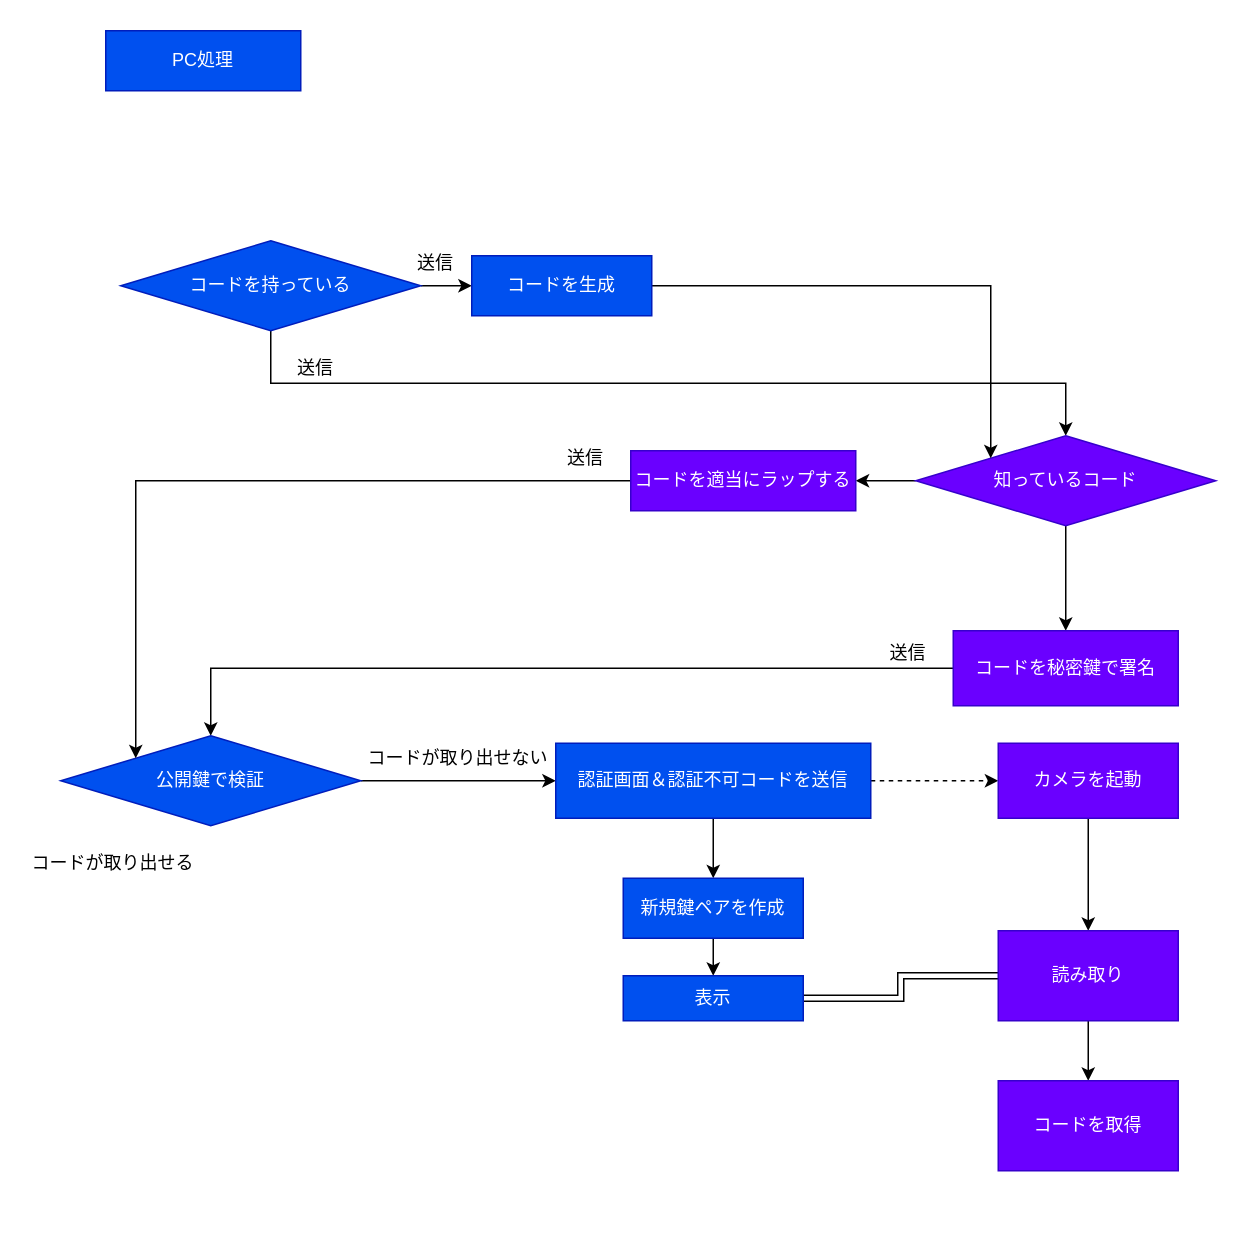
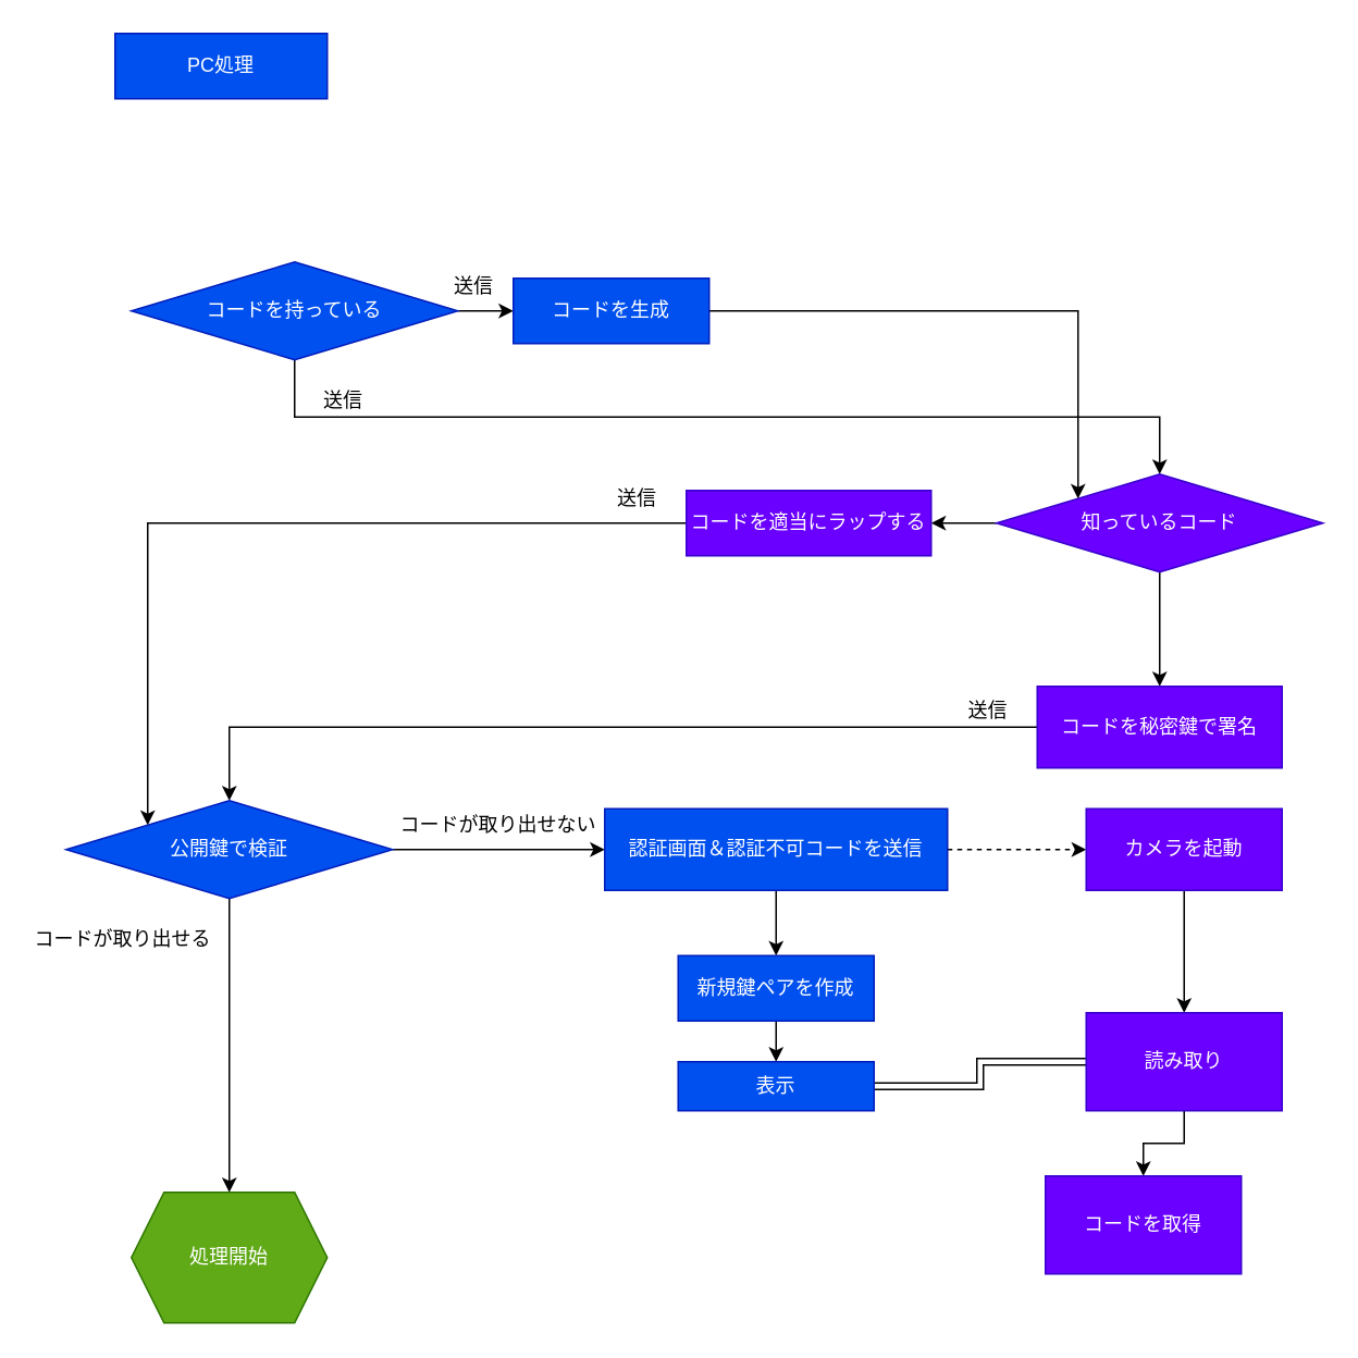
  <mxCell id="0" />
  <mxCell id="1" parent="0" />
  <mxCell id="2" value="" style="edgeStyle=orthogonalEdgeStyle;rounded=0;orthogonalLoop=1;jettySize=auto;html=1;entryX=0.5;entryY=0;entryDx=0;entryDy=0;exitX=0.5;exitY=1;exitDx=0;exitDy=0;" edge="1" parent="1" source="4" target="8"><mxGeometry relative="1" as="geometry" /></mxCell>
  <mxCell id="3" value="" style="edgeStyle=orthogonalEdgeStyle;rounded=0;orthogonalLoop=1;jettySize=auto;html=1;" edge="1" parent="1" source="4" target="18"><mxGeometry relative="1" as="geometry" /></mxCell>
  <mxCell id="4" value="コードを持っている" style="rhombus;whiteSpace=wrap;html=1;fillColor=#0050ef;fontColor=#ffffff;strokeColor=#001DBC;" vertex="1" parent="1"><mxGeometry x="80" y="160" width="200" height="60" as="geometry" /></mxCell>
  <mxCell id="5" value="" style="edgeStyle=orthogonalEdgeStyle;rounded=0;orthogonalLoop=1;jettySize=auto;html=1;entryX=0.5;entryY=0;entryDx=0;entryDy=0;exitX=0;exitY=0.5;exitDx=0;exitDy=0;" edge="1" parent="1" source="13" target="12"><mxGeometry relative="1" as="geometry"><mxPoint x="450" y="250" as="sourcePoint" /><mxPoint x="170" y="260" as="targetPoint" /></mxGeometry></mxCell>
  <mxCell id="6" value="" style="edgeStyle=orthogonalEdgeStyle;rounded=0;orthogonalLoop=1;jettySize=auto;html=1;entryX=0.5;entryY=0;entryDx=0;entryDy=0;" edge="1" parent="1" source="8" target="13"><mxGeometry relative="1" as="geometry" /></mxCell>
  <mxCell id="7" value="" style="edgeStyle=orthogonalEdgeStyle;rounded=0;orthogonalLoop=1;jettySize=auto;html=1;" edge="1" parent="1" source="8" target="21"><mxGeometry relative="1" as="geometry" /></mxCell>
  <mxCell id="8" value="知っているコード" style="rhombus;whiteSpace=wrap;html=1;fillColor=#6a00ff;fontColor=#ffffff;strokeColor=#3700CC;" vertex="1" parent="1"><mxGeometry x="610" y="290" width="200" height="60" as="geometry" /></mxCell>
  <mxCell id="9" value="送信" style="text;html=1;align=center;verticalAlign=middle;whiteSpace=wrap;rounded=0;" vertex="1" parent="1"><mxGeometry x="260" y="160" width="60" height="30" as="geometry" /></mxCell>
+ <mxCell id="10" value="" style="edgeStyle=orthogonalEdgeStyle;rounded=0;orthogonalLoop=1;jettySize=auto;html=1;" edge="1" parent="1" source="12" target="16"><mxGeometry relative="1" as="geometry" /></mxCell>
  <mxCell id="11" value="" style="edgeStyle=orthogonalEdgeStyle;rounded=0;orthogonalLoop=1;jettySize=auto;html=1;" edge="1" parent="1" source="12" target="25"><mxGeometry relative="1" as="geometry" /></mxCell>
  <mxCell id="12" value="公開鍵で検証" style="rhombus;whiteSpace=wrap;html=1;fillColor=#0050ef;fontColor=#ffffff;strokeColor=#001DBC;" vertex="1" parent="1"><mxGeometry x="40" y="490" width="200" height="60" as="geometry" /></mxCell>
  <mxCell id="13" value="コードを秘密鍵で署名" style="whiteSpace=wrap;html=1;fillColor=#6a00ff;fontColor=#ffffff;strokeColor=#3700CC;" vertex="1" parent="1"><mxGeometry x="635" y="420" width="150" height="50" as="geometry" /></mxCell>
  <mxCell id="14" value="送信" style="text;html=1;align=center;verticalAlign=middle;whiteSpace=wrap;rounded=0;" vertex="1" parent="1"><mxGeometry x="575" y="420" width="60" height="30" as="geometry" /></mxCell>
  <mxCell id="15" value="コードが取り出せる" style="text;html=1;align=center;verticalAlign=middle;whiteSpace=wrap;rounded=0;" vertex="1" parent="1"><mxGeometry y="560" width="110" height="30" as="geometry" x="20" /></mxCell>
+ <mxCell id="16" value="処理開始" style="shape=hexagon;perimeter=hexagonPerimeter2;whiteSpace=wrap;html=1;fixedSize=1;fillColor=#60a917;fontColor=#ffffff;strokeColor=#2D7600;" vertex="1" parent="1"><mxGeometry x="80" y="730" width="120" height="80" as="geometry" /></mxCell>
  <mxCell id="17" value="" style="edgeStyle=orthogonalEdgeStyle;rounded=0;orthogonalLoop=1;jettySize=auto;html=1;entryX=0;entryY=0;entryDx=0;entryDy=0;" edge="1" parent="1" source="18" target="8"><mxGeometry relative="1" as="geometry"><mxPoint x="180" y="350" as="targetPoint" /></mxGeometry></mxCell>
  <mxCell id="18" value="コードを生成" style="whiteSpace=wrap;html=1;fillColor=#0050ef;fontColor=#ffffff;strokeColor=#001DBC;" vertex="1" parent="1"><mxGeometry x="314" y="170" width="120" height="40" as="geometry" /></mxCell>
  <mxCell id="19" value="送信" style="text;html=1;align=center;verticalAlign=middle;whiteSpace=wrap;rounded=0;" vertex="1" parent="1"><mxGeometry x="180" y="230" width="60" height="30" as="geometry" /></mxCell>
  <mxCell id="20" value="" style="edgeStyle=orthogonalEdgeStyle;rounded=0;orthogonalLoop=1;jettySize=auto;html=1;entryX=0;entryY=0;entryDx=0;entryDy=0;" edge="1" parent="1" source="21" target="12"><mxGeometry relative="1" as="geometry"><mxPoint x="340" y="320" as="targetPoint" /></mxGeometry></mxCell>
  <mxCell id="21" value="コードを適当にラップする" style="whiteSpace=wrap;html=1;fillColor=#6a00ff;fontColor=#ffffff;strokeColor=#3700CC;" vertex="1" parent="1"><mxGeometry x="420" y="300" width="150" height="40" as="geometry" /></mxCell>
  <mxCell id="22" value="送信" style="text;html=1;align=center;verticalAlign=middle;whiteSpace=wrap;rounded=0;" vertex="1" parent="1"><mxGeometry x="360" y="290" width="60" height="30" as="geometry" /></mxCell>
  <mxCell id="23" value="" style="edgeStyle=orthogonalEdgeStyle;rounded=0;orthogonalLoop=1;jettySize=auto;html=1;dashed=1;" edge="1" parent="1" source="25" target="28"><mxGeometry relative="1" as="geometry" /></mxCell>
  <mxCell id="24" value="" style="edgeStyle=orthogonalEdgeStyle;rounded=0;orthogonalLoop=1;jettySize=auto;html=1;" edge="1" parent="1" source="25" target="30"><mxGeometry relative="1" as="geometry" /></mxCell>
  <mxCell id="25" value="認証画面＆認証不可コードを送信" style="whiteSpace=wrap;html=1;fillColor=#0050ef;fontColor=#ffffff;strokeColor=#001DBC;" vertex="1" parent="1"><mxGeometry x="370" y="495" width="210" height="50" as="geometry" /></mxCell>
  <mxCell id="26" value="コードが取り出せない" style="text;html=1;align=center;verticalAlign=middle;whiteSpace=wrap;rounded=0;" vertex="1" parent="1"><mxGeometry x="230" y="490" width="150" height="30" as="geometry" /></mxCell>
  <mxCell id="27" value="" style="edgeStyle=orthogonalEdgeStyle;rounded=0;orthogonalLoop=1;jettySize=auto;html=1;" edge="1" parent="1" source="28" target="34"><mxGeometry relative="1" as="geometry" /></mxCell>
  <mxCell id="28" value="カメラを起動" style="whiteSpace=wrap;html=1;fillColor=#6a00ff;fontColor=#ffffff;strokeColor=#3700CC;" vertex="1" parent="1"><mxGeometry x="665" y="495" width="120" height="50" as="geometry" /></mxCell>
  <mxCell id="29" value="" style="edgeStyle=orthogonalEdgeStyle;rounded=0;orthogonalLoop=1;jettySize=auto;html=1;" edge="1" parent="1" source="30" target="32"><mxGeometry relative="1" as="geometry" /></mxCell>
  <mxCell id="30" value="新規鍵ペアを作成" style="whiteSpace=wrap;html=1;fillColor=#0050ef;fontColor=#ffffff;strokeColor=#001DBC;" vertex="1" parent="1"><mxGeometry x="415" y="585" width="120" height="40" as="geometry" /></mxCell>
  <mxCell id="31" value="" style="edgeStyle=orthogonalEdgeStyle;rounded=0;orthogonalLoop=1;jettySize=auto;html=1;exitX=0;exitY=0.5;exitDx=0;exitDy=0;entryX=1;entryY=0.5;entryDx=0;entryDy=0;shape=link;endArrow=none;endFill=0;" edge="1" parent="1" source="34" target="32"><mxGeometry relative="1" as="geometry"><mxPoint x="600" y="730" as="targetPoint" /></mxGeometry></mxCell>
  <mxCell id="32" value="表示" style="whiteSpace=wrap;html=1;fillColor=#0050ef;fontColor=#ffffff;strokeColor=#001DBC;" vertex="1" parent="1"><mxGeometry x="415" y="650" width="120" height="30" as="geometry" /></mxCell>
  <mxCell id="33" value="" style="edgeStyle=orthogonalEdgeStyle;rounded=0;orthogonalLoop=1;jettySize=auto;html=1;" edge="1" parent="1" source="34" target="35"><mxGeometry relative="1" as="geometry" /></mxCell>
  <mxCell id="34" value="読み取り" style="whiteSpace=wrap;html=1;fillColor=#6a00ff;fontColor=#ffffff;strokeColor=#3700CC;" vertex="1" parent="1"><mxGeometry x="665" y="620" width="120" height="60" as="geometry" /></mxCell>
- <mxCell id="35" value="コードを取得" style="whiteSpace=wrap;html=1;fillColor=#6a00ff;fontColor=#ffffff;strokeColor=#3700CC;" vertex="1" parent="1"><mxGeometry x="665" y="720" width="120" height="60" as="geometry" /></mxCell>
+ <mxCell id="35" value="コードを取得" style="whiteSpace=wrap;html=1;fillColor=#6a00ff;fontColor=#ffffff;strokeColor=#3700CC;" vertex="1" parent="1"><mxGeometry x="640" y="720" width="120" height="60" as="geometry" /></mxCell>
  <mxCell id="36" value="PC処理" style="rounded=0;whiteSpace=wrap;html=1;fillColor=#0050ef;fontColor=#ffffff;strokeColor=#001DBC;" vertex="1" parent="1"><mxGeometry x="70" y="20" width="130" height="40" as="geometry" /></mxCell>
